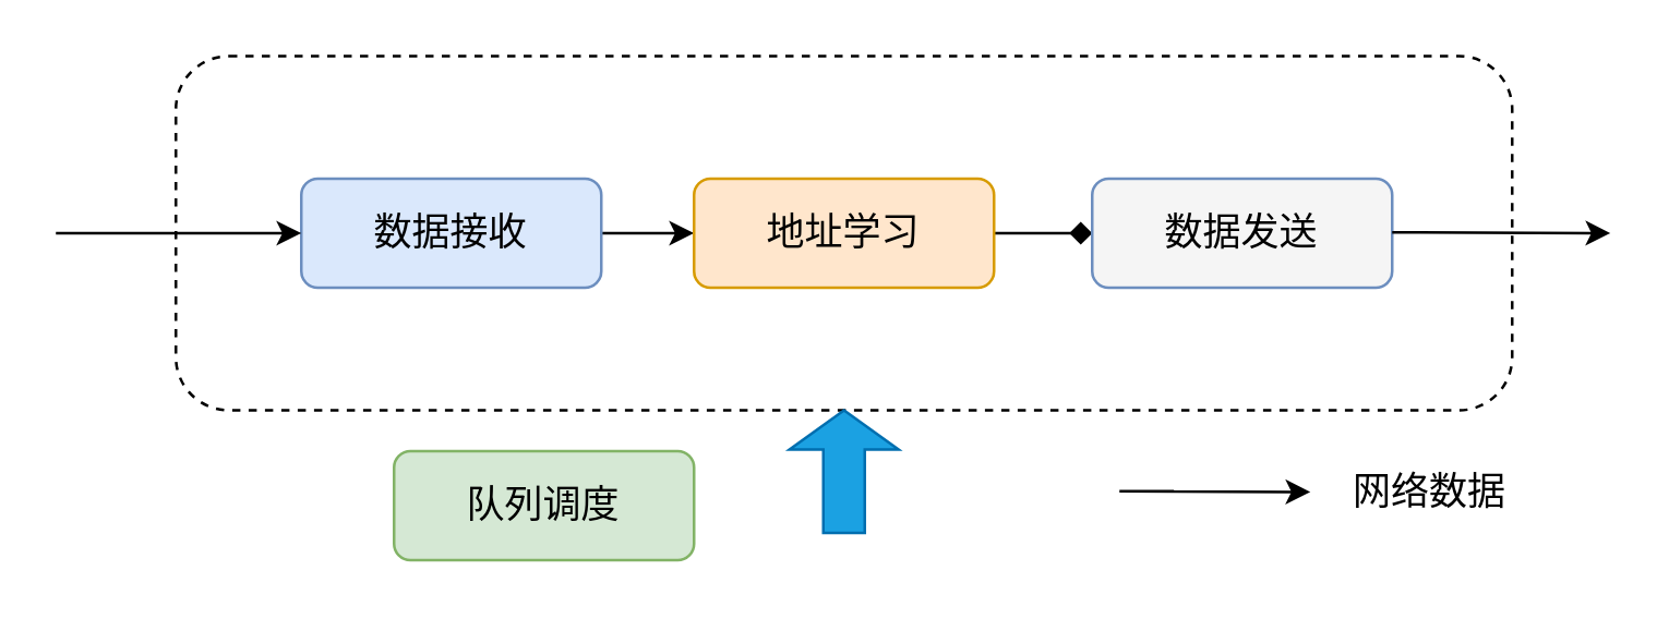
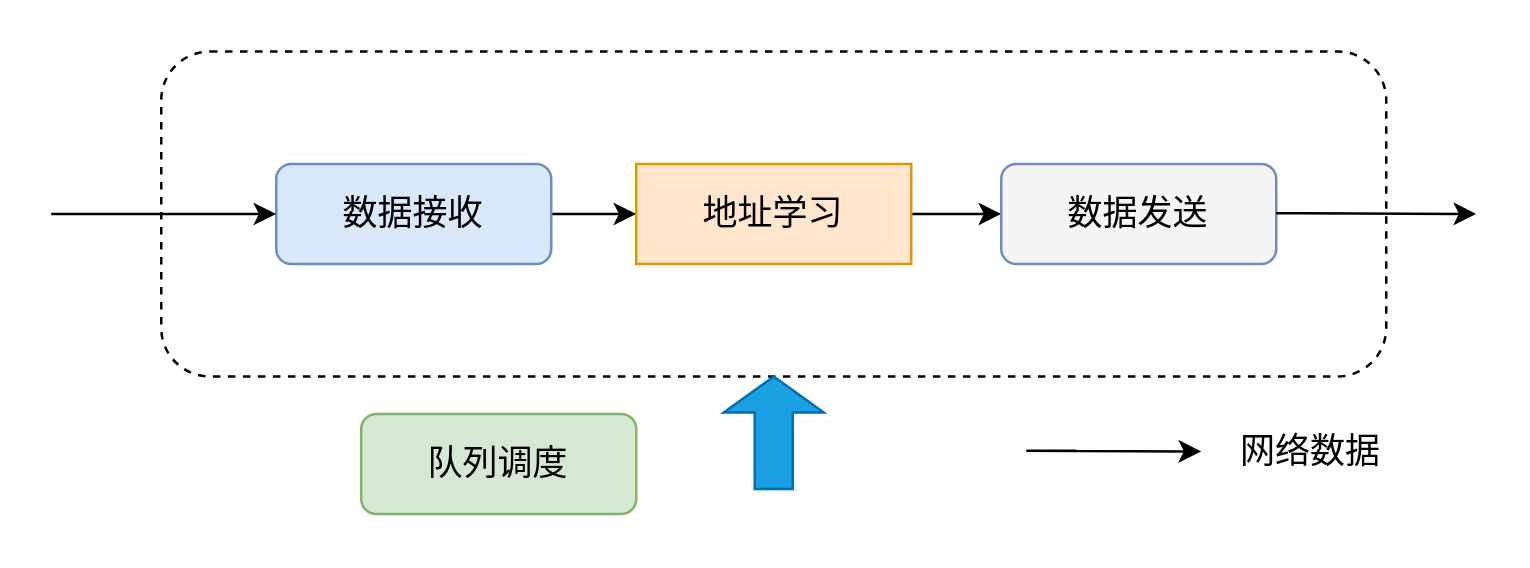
  <mxCell id="0" />
  <mxCell id="1" parent="0" />
  <mxCell id="2" value="" style="rounded=1;whiteSpace=wrap;html=1;dashed=1;" parent="1" vertex="1"><mxGeometry x="64" y="20" width="490" height="130" as="geometry" /></mxCell>
  <mxCell id="3" value="" style="edgeStyle=orthogonalEdgeStyle;rounded=0;orthogonalLoop=1;jettySize=auto;html=1;fontSize=14;" parent="1" source="4" target="6" edge="1"><mxGeometry relative="1" as="geometry"><Array as="points"><mxPoint x="240" y="85" /><mxPoint x="240" y="85" /></Array></mxGeometry></mxCell>
  <mxCell id="4" value="&lt;font style=&quot;font-size: 14px;&quot;&gt;数据接收&lt;/font&gt;" style="rounded=1;whiteSpace=wrap;html=1;fillColor=#dae8fc;strokeColor=#6c8ebf;" parent="1" vertex="1"><mxGeometry x="110" y="65" width="110" height="40" as="geometry" /></mxCell>
- <mxCell id="5" value="" style="edgeStyle=orthogonalEdgeStyle;rounded=0;orthogonalLoop=1;jettySize=auto;html=1;fontSize=14;endArrow=diamond;" parent="1" source="6" target="7" edge="1"><mxGeometry relative="1" as="geometry" /></mxCell>
- <mxCell id="6" value="&lt;span style=&quot;font-size: 14px;&quot;&gt;地址学习&lt;/span&gt;" style="rounded=1;whiteSpace=wrap;html=1;fillColor=#ffe6cc;strokeColor=#d79b00;" parent="1" vertex="1"><mxGeometry x="254" y="65" width="110" height="40" as="geometry" /></mxCell>
+ <mxCell id="5" value="" style="edgeStyle=orthogonalEdgeStyle;rounded=0;orthogonalLoop=1;jettySize=auto;html=1;fontSize=14;" parent="1" source="6" target="7" edge="1"><mxGeometry relative="1" as="geometry" /></mxCell>
+ <mxCell id="6" value="&lt;span style=&quot;font-size: 14px;&quot;&gt;地址学习&lt;/span&gt;" style="whiteSpace=wrap;html=1;fillColor=#ffe6cc;strokeColor=#d79b00;rounded=0;" parent="1" vertex="1"><mxGeometry x="254" y="65" width="110" height="40" as="geometry" /></mxCell>
  <mxCell id="7" value="&lt;font style=&quot;font-size: 14px;&quot;&gt;数据发送&lt;/font&gt;" style="rounded=1;whiteSpace=wrap;html=1;fillColor=#f5f5f5;strokeColor=#6c8ebf;" parent="1" vertex="1"><mxGeometry x="400" y="65" width="110" height="40" as="geometry" /></mxCell>
  <mxCell id="8" value="&lt;font style=&quot;font-size: 14px;&quot;&gt;队列调度&lt;/font&gt;" style="rounded=1;whiteSpace=wrap;html=1;fillColor=#d5e8d4;strokeColor=#82b366;" parent="1" vertex="1"><mxGeometry x="144" y="165" width="110" height="40" as="geometry" /></mxCell>
  <mxCell id="9" value="" style="edgeStyle=orthogonalEdgeStyle;rounded=0;orthogonalLoop=1;jettySize=auto;html=1;fontSize=14;entryX=0;entryY=0.5;entryDx=0;entryDy=0;" parent="1" target="4" edge="1"><mxGeometry relative="1" as="geometry"><mxPoint x="30" y="85" as="sourcePoint" /><mxPoint x="264" y="95" as="targetPoint" /><Array as="points"><mxPoint x="20" y="85" /></Array></mxGeometry></mxCell>
  <mxCell id="10" value="" style="edgeStyle=orthogonalEdgeStyle;rounded=0;orthogonalLoop=1;jettySize=auto;html=1;fontSize=14;" parent="1" edge="1"><mxGeometry relative="1" as="geometry"><mxPoint x="510" y="84.69" as="sourcePoint" /><mxPoint x="590" y="85" as="targetPoint" /><Array as="points"><mxPoint x="520" y="84.69" /></Array></mxGeometry></mxCell>
  <mxCell id="11" value="网络数据" style="text;html=1;strokeColor=none;fillColor=none;align=center;verticalAlign=middle;whiteSpace=wrap;rounded=0;fontSize=14;" parent="1" vertex="1"><mxGeometry x="494" y="165" width="60" height="30" as="geometry" /></mxCell>
  <mxCell id="12" value="" style="edgeStyle=orthogonalEdgeStyle;rounded=0;orthogonalLoop=1;jettySize=auto;html=1;fontSize=14;" parent="1" edge="1"><mxGeometry relative="1" as="geometry"><mxPoint x="430" y="179.66" as="sourcePoint" /><mxPoint x="480" y="179.97" as="targetPoint" /><Array as="points"><mxPoint x="410" y="179.66" /></Array></mxGeometry></mxCell>
  <mxCell id="13" value="" style="html=1;shadow=0;dashed=0;align=center;verticalAlign=middle;shape=mxgraph.arrows2.arrow;dy=0.62;dx=14.38;direction=north;notch=0;fontSize=14;fillColor=#1ba1e2;fontColor=#ffffff;strokeColor=#006EAF;" parent="1" vertex="1"><mxGeometry x="289" y="150" width="40" height="45" as="geometry" /></mxCell>
